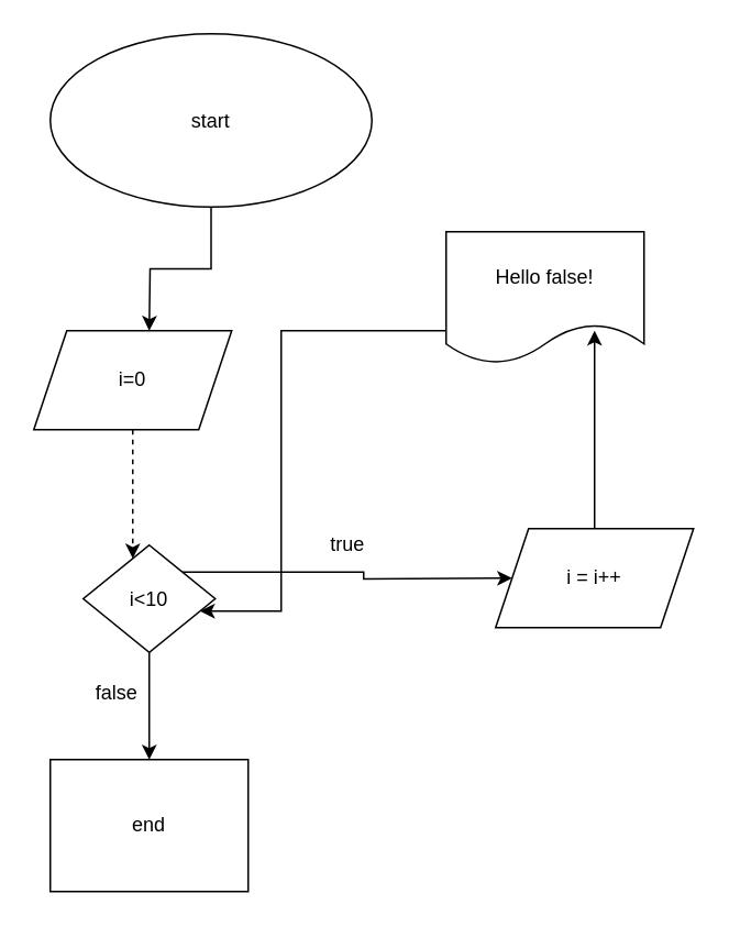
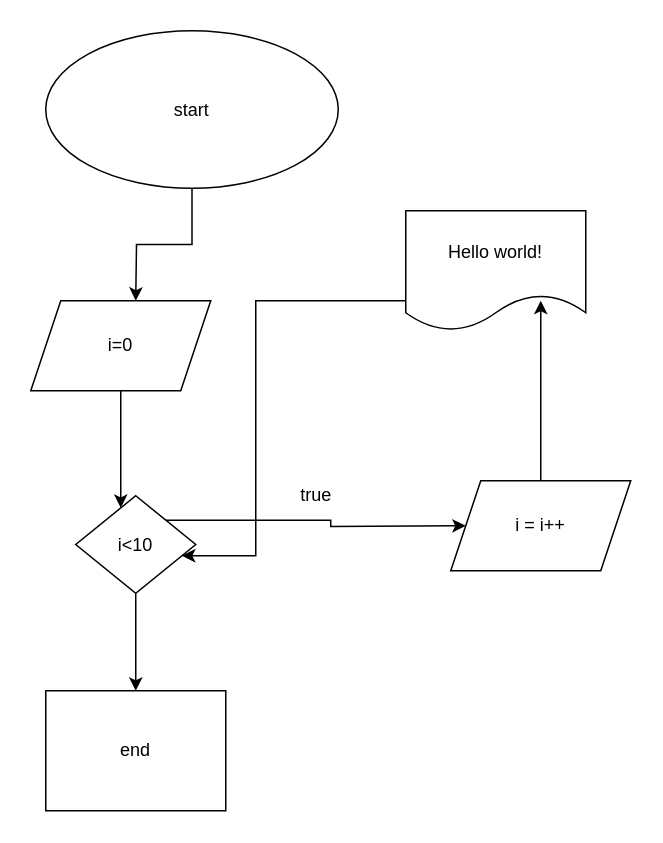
  <mxCell id="0" />
  <mxCell id="1" parent="0" />
  <mxCell id="2" style="edgeStyle=orthogonalEdgeStyle;rounded=0;orthogonalLoop=1;jettySize=auto;html=1;" parent="1" source="3" edge="1"><mxGeometry relative="1" as="geometry"><mxPoint x="90" y="200" as="targetPoint" /></mxGeometry></mxCell>
  <mxCell id="3" value="start" style="ellipse;whiteSpace=wrap;html=1;" parent="1" vertex="1"><mxGeometry x="30" y="20" width="195" height="105" as="geometry" /></mxCell>
- <mxCell id="4" style="edgeStyle=orthogonalEdgeStyle;rounded=0;orthogonalLoop=1;jettySize=auto;html=1;exitX=0.5;exitY=1;exitDx=0;exitDy=0;entryX=0.375;entryY=0.125;entryDx=0;entryDy=0;entryPerimeter=0;dashed=1;" parent="1" source="5" target="8" edge="1"><mxGeometry relative="1" as="geometry" /></mxCell>
+ <mxCell id="4" style="edgeStyle=orthogonalEdgeStyle;rounded=0;orthogonalLoop=1;jettySize=auto;html=1;exitX=0.5;exitY=1;exitDx=0;exitDy=0;entryX=0.375;entryY=0.125;entryDx=0;entryDy=0;entryPerimeter=0;" parent="1" source="5" target="8" edge="1"><mxGeometry relative="1" as="geometry" /></mxCell>
  <mxCell id="5" value="i=0" style="shape=parallelogram;perimeter=parallelogramPerimeter;whiteSpace=wrap;html=1;fixedSize=1;" parent="1" vertex="1"><mxGeometry x="20" y="200" width="120" height="60" as="geometry" /></mxCell>
  <mxCell id="6" style="edgeStyle=orthogonalEdgeStyle;rounded=0;orthogonalLoop=1;jettySize=auto;html=1;exitX=1;exitY=0;exitDx=0;exitDy=0;" parent="1" source="8" edge="1"><mxGeometry relative="1" as="geometry"><mxPoint x="310" y="350" as="targetPoint" /></mxGeometry></mxCell>
  <mxCell id="7" style="edgeStyle=orthogonalEdgeStyle;rounded=0;orthogonalLoop=1;jettySize=auto;html=1;exitX=0.5;exitY=1;exitDx=0;exitDy=0;" parent="1" source="8" target="13" edge="1"><mxGeometry relative="1" as="geometry" /></mxCell>
  <mxCell id="8" value="i&amp;lt;10" style="rhombus;whiteSpace=wrap;html=1;" parent="1" vertex="1"><mxGeometry x="50" y="330" width="80" height="65" as="geometry" /></mxCell>
  <mxCell id="9" style="edgeStyle=orthogonalEdgeStyle;rounded=0;orthogonalLoop=1;jettySize=auto;html=1;exitX=0;exitY=0.75;exitDx=0;exitDy=0;" parent="1" source="10" target="8" edge="1"><mxGeometry relative="1" as="geometry"><Array as="points"><mxPoint x="170" y="200" /><mxPoint x="170" y="370" /></Array></mxGeometry></mxCell>
- <mxCell id="10" value="Hello false!" style="shape=document;whiteSpace=wrap;html=1;boundedLbl=1;" parent="1" vertex="1"><mxGeometry x="270" y="140" width="120" height="80" as="geometry" /></mxCell>
+ <mxCell id="10" value="Hello world!" style="shape=document;whiteSpace=wrap;html=1;boundedLbl=1;" parent="1" vertex="1"><mxGeometry x="270" y="140" width="120" height="80" as="geometry" /></mxCell>
  <mxCell id="11" style="edgeStyle=orthogonalEdgeStyle;rounded=0;orthogonalLoop=1;jettySize=auto;html=1;entryX=0.75;entryY=0.75;entryDx=0;entryDy=0;entryPerimeter=0;" parent="1" source="12" target="10" edge="1"><mxGeometry relative="1" as="geometry" /></mxCell>
  <mxCell id="12" value="i = i++" style="shape=parallelogram;perimeter=parallelogramPerimeter;whiteSpace=wrap;html=1;fixedSize=1;" parent="1" vertex="1"><mxGeometry x="300" y="320" width="120" height="60" as="geometry" /></mxCell>
  <mxCell id="13" value="end" style="whiteSpace=wrap;html=1;rounded=0;" parent="1" vertex="1"><mxGeometry x="30" y="460" width="120" height="80" as="geometry" /></mxCell>
  <mxCell id="14" value="true" style="text;html=1;align=center;verticalAlign=middle;resizable=0;points=[];autosize=1;strokeColor=none;" vertex="1" parent="1"><mxGeometry x="190" y="320" width="40" height="20" as="geometry" /></mxCell>
- <mxCell id="15" value="false" style="text;html=1;align=center;verticalAlign=middle;resizable=0;points=[];autosize=1;strokeColor=none;" vertex="1" parent="1"><mxGeometry x="50" y="410" width="40" height="20" as="geometry" /></mxCell>
